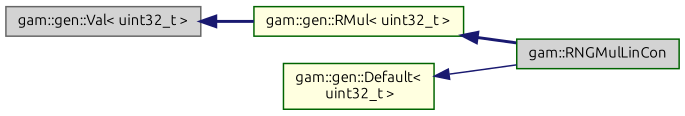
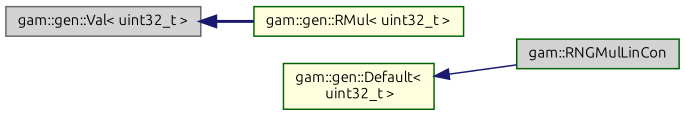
  digraph {
    fontname=Ubuntu
    rankdir=LR
    node [color=darkgreen fillcolor=lightgrey fontname=Ubuntu fontsize=10 shape=record style=filled]
    edge [color=midnightblue dir=back fontname=Ubuntu fontsize=10 labelfontname="FreeSans.ttf" labelfontsize=10 style=bold]
    n1 [fontcolor=black height=0.2 label="gam::RNGMulLinCon" width=0.4]
    n2 [fillcolor=lightyellow height=0.2 label="gam::gen::RMul\< uint32_t \>" width=0.4]
    n3 [color=gray40 height=0.2 label="gam::gen::Val\< uint32_t \>" width=0.4]
    n4 [fillcolor=lightyellow height=0.2 label="gam::gen::Default\<\l uint32_t \>" width=0.4]
-   n2 -> n1
    n3 -> n2
    n4 -> n1 [style=solid]
  }
